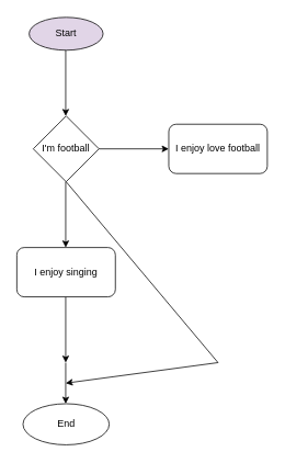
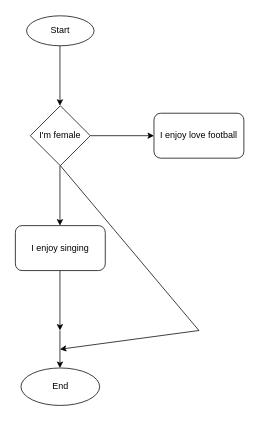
  <mxCell id="0" />
  <mxCell id="1" parent="0" />
- <mxCell id="2" value="Start" style="ellipse;whiteSpace=wrap;html=1;fillColor=#e1d5e7;" vertex="1" parent="1"><mxGeometry x="35" y="20" width="90" height="40" as="geometry" /></mxCell>
+ <mxCell id="2" value="Start" style="ellipse;whiteSpace=wrap;html=1;" vertex="1" parent="1"><mxGeometry x="35" y="20" width="90" height="40" as="geometry" /></mxCell>
  <mxCell id="3" value="" style="endArrow=classic;html=1;rounded=0;" edge="1" parent="1"><mxGeometry width="50" height="50" relative="1" as="geometry"><mxPoint x="79.5" y="60" as="sourcePoint" /><mxPoint x="79.5" y="140" as="targetPoint" /><Array as="points"><mxPoint x="79.5" y="60" /></Array></mxGeometry></mxCell>
- <mxCell id="4" value="I'm football" style="rhombus;whiteSpace=wrap;html=1;" vertex="1" parent="1"><mxGeometry x="40" y="140" width="80" height="80" as="geometry" /></mxCell>
+ <mxCell id="4" value="I'm female" style="rhombus;whiteSpace=wrap;html=1;" vertex="1" parent="1"><mxGeometry x="40" y="140" width="80" height="80" as="geometry" /></mxCell>
  <mxCell id="5" value="" style="endArrow=classic;html=1;rounded=0;" edge="1" parent="1"><mxGeometry width="50" height="50" relative="1" as="geometry"><mxPoint x="120" y="180" as="sourcePoint" /><mxPoint x="205" y="180" as="targetPoint" /><Array as="points"><mxPoint x="165" y="180" /></Array></mxGeometry></mxCell>
  <mxCell id="6" value="" style="endArrow=classic;html=1;rounded=0;" edge="1" parent="1"><mxGeometry width="50" height="50" relative="1" as="geometry"><mxPoint x="79.5" y="220" as="sourcePoint" /><mxPoint x="79.5" y="300" as="targetPoint" /><Array as="points"><mxPoint x="79.5" y="220" /></Array></mxGeometry></mxCell>
  <mxCell id="7" value="I enjoy love football" style="rounded=1;whiteSpace=wrap;html=1;" vertex="1" parent="1"><mxGeometry x="205" y="150" width="120" height="60" as="geometry" /></mxCell>
  <mxCell id="8" value="" style="endArrow=classic;html=1;rounded=0;" edge="1" parent="1"><mxGeometry width="50" height="50" relative="1" as="geometry"><mxPoint x="79.5" y="360" as="sourcePoint" /><mxPoint x="79.5" y="440" as="targetPoint" /><Array as="points"><mxPoint x="79.5" y="360" /></Array></mxGeometry></mxCell>
  <mxCell id="9" value="I enjoy singing" style="rounded=1;whiteSpace=wrap;html=1;" vertex="1" parent="1"><mxGeometry x="20" y="300" width="120" height="60" as="geometry" /></mxCell>
  <mxCell id="10" value="" style="endArrow=classic;html=1;rounded=0;" edge="1" parent="1"><mxGeometry width="50" height="50" relative="1" as="geometry"><mxPoint x="79.5" y="440" as="sourcePoint" /><mxPoint x="79.5" y="490" as="targetPoint" /><Array as="points"><mxPoint x="79.5" y="490" /></Array></mxGeometry></mxCell>
  <mxCell id="11" value="End" style="ellipse;whiteSpace=wrap;html=1;" vertex="1" parent="1"><mxGeometry x="27.5" y="490" width="105" height="50" as="geometry" /></mxCell>
  <mxCell id="12" value="" style="endArrow=classic;html=1;rounded=0;exitX=0.5;exitY=1;exitDx=0;exitDy=0;entryX=0.5;entryY=0;entryDx=0;entryDy=0;" edge="1" parent="1" source="4" target="10"><mxGeometry width="50" height="50" relative="1" as="geometry"><mxPoint x="235" y="320" as="sourcePoint" /><mxPoint x="85" y="430" as="targetPoint" /><Array as="points"><mxPoint x="265" y="440" /></Array></mxGeometry></mxCell>
